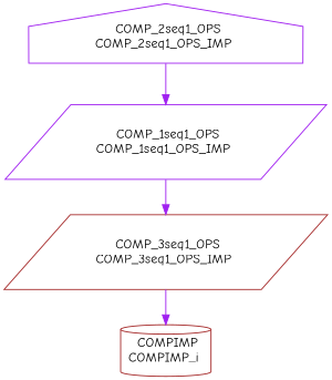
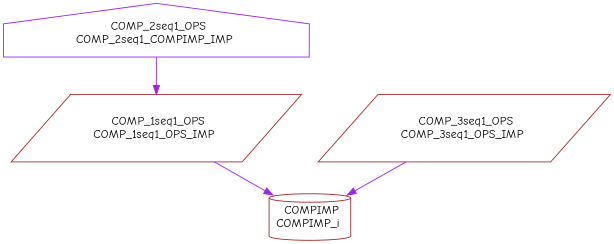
  digraph {
    fontname="Comic Neue"
    node [color=brown fontname="Comic Neue" shape=parallelogram]
    edge [color=purple fontname="Comic Neue"]
    n1 [label=" COMPIMP\nCOMPIMP_i " shape=cylinder]
-   n2 [color=purple label=" COMP_1seq1_OPS\nCOMP_1seq1_OPS_IMP "]
-   n3 [color=purple label=" COMP_2seq1_OPS\nCOMP_2seq1_OPS_IMP " shape=house]
+   n2 [label=" COMP_1seq1_OPS\nCOMP_1seq1_OPS_IMP "]
+   n3 [color=purple label=" COMP_2seq1_OPS\nCOMP_2seq1_COMPIMP_IMP " shape=house]
    n4 [label=" COMP_3seq1_OPS\nCOMP_3seq1_OPS_IMP "]
-   n2 -> n4
+   n2 -> n1
    n3 -> n2
    n4 -> n1
  }
